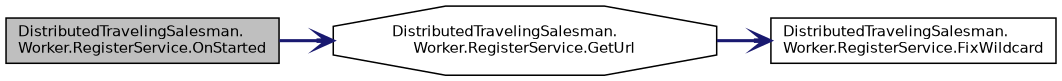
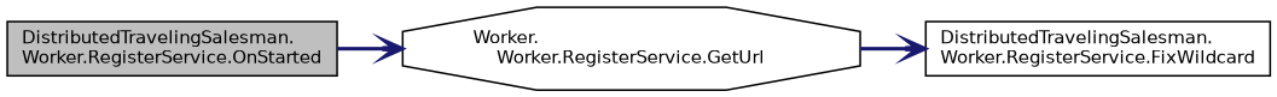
  digraph {
    rankdir=LR
    node [color=black fillcolor=white fontname=Helvetica fontsize=10 shape=box style=filled]
    edge [color=midnightblue fontname=Helvetica fontsize=10 labelfontname=Helvetica labelfontsize=10 style=bold arrowhead=vee]
    n1 [fillcolor=grey75 fontcolor=black height=0.2 label="DistributedTravelingSalesman.\lWorker.RegisterService.OnStarted" width=0.4]
-   n2 [height=0.2 label="DistributedTravelingSalesman.\lWorker.RegisterService.GetUrl" shape=octagon width=0.4]
+   n2 [height=0.2 label="Worker.\lWorker.RegisterService.GetUrl" shape=octagon width=0.4]
    n3 [height=0.2 label="DistributedTravelingSalesman.\lWorker.RegisterService.FixWildcard" width=0.4]
    n1 -> n2
    n2 -> n3
  }
